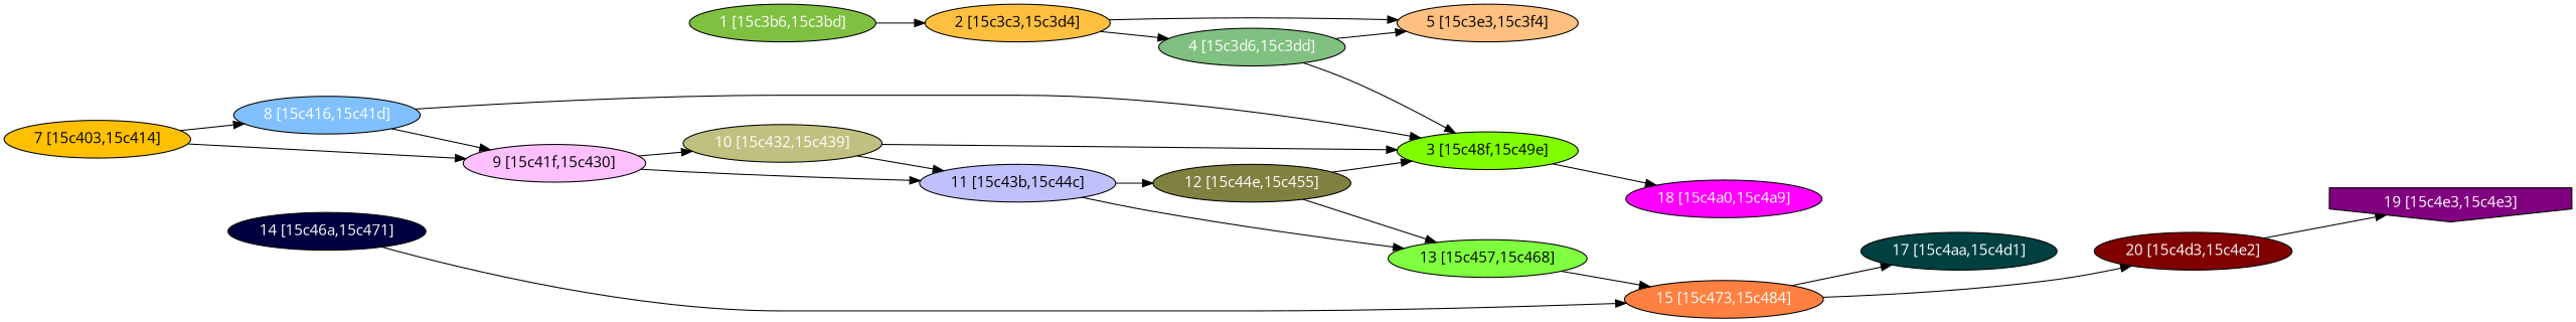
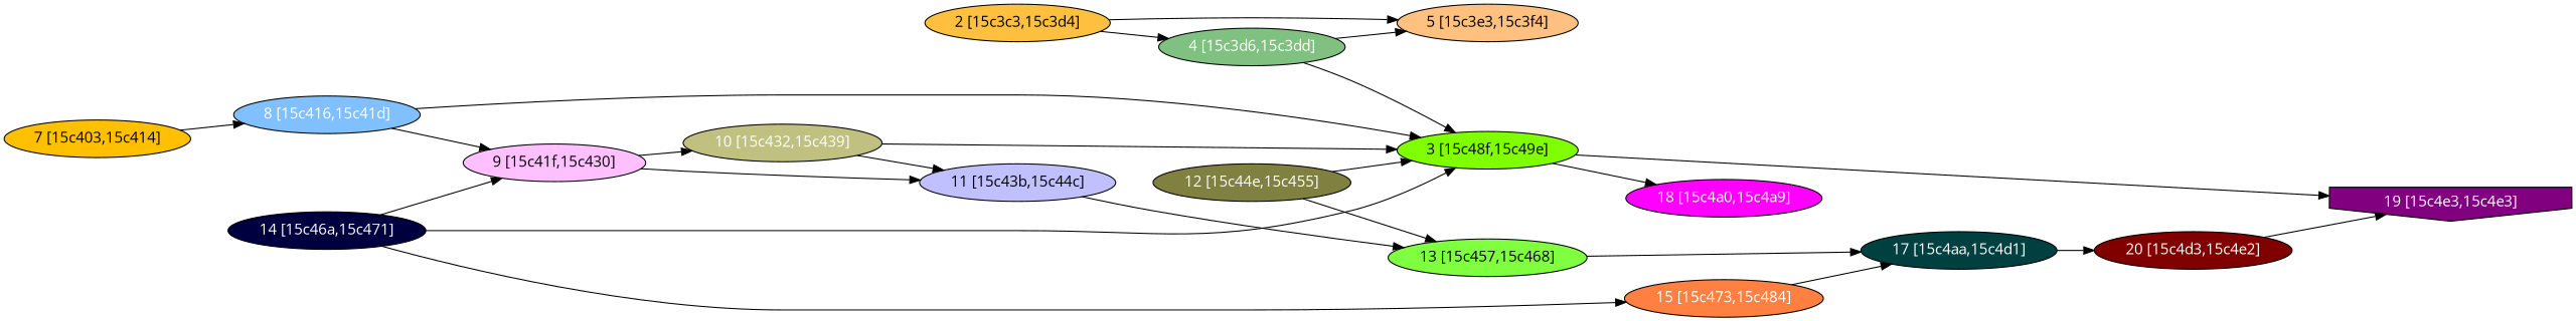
  digraph {
    fontname="Open Sans"
    rankdir=LR
    node [fontcolor="#ffffff" fontname="Open Sans" shape=oval style=filled]
    edge [fontname="Open Sans"]
-   n1 [fillcolor="#80C040" label="1 [15c3b6,15c3bd]"]
    n2 [fillcolor="#FFC040" fontcolor="#000000" label="2 [15c3c3,15c3d4]"]
    n3 [fillcolor="#80C080" label="4 [15c3d6,15c3dd]"]
    n4 [fillcolor="#FFC080" fontcolor="#000000" label="5 [15c3e3,15c3f4]"]
    n5 [fillcolor="#80FF00" fontcolor="#000000" label="3 [15c48f,15c49e]"]
    n6 [fillcolor="#FF00FF" label="18 [15c4a0,15c4a9]"]
    n7 [fillcolor="#800080" label="19 [15c4e3,15c4e3]" shape=invhouse]
    n8 [fillcolor="#FFC000" fontcolor="#000000" label="7 [15c403,15c414]"]
    n9 [fillcolor="#80C0FF" label="8 [15c416,15c41d]"]
    n10 [fillcolor="#FFC0FF" fontcolor="#000000" label="9 [15c41f,15c430]"]
    n11 [fillcolor="#C0C080" label="10 [15c432,15c439]"]
    n12 [fillcolor="#C0C0FF" fontcolor="#000000" label="11 [15c43b,15c44c]"]
    n13 [fillcolor="#808040" label="12 [15c44e,15c455]"]
    n14 [fillcolor="#80FF40" fontcolor="#000000" label="13 [15c457,15c468]"]
    n15 [fillcolor="#FF8040" label="15 [15c473,15c484]"]
    n16 [fillcolor="#000040" label="14 [15c46a,15c471]"]
    n17 [fillcolor="#004040" label="17 [15c4aa,15c4d1]"]
    n18 [fillcolor="#800000" label="20 [15c4d3,15c4e2]"]
-   n1 -> n2
    n2 -> n3
    n2 -> n4
    n3 -> n4
    n3 -> n5
    n5 -> n6
+   n5 -> n7
    n8 -> n9
-   n8 -> n10
+   n16 -> n10
    n9 -> n5
    n9 -> n10
    n10 -> n11
    n10 -> n12
    n11 -> n5
    n11 -> n12
-   n12 -> n13
    n12 -> n14
    n13 -> n5
    n13 -> n14
-   n14 -> n15
+   n14 -> n17
    n15 -> n17
+   n16 -> n5
    n16 -> n15
-   n15 -> n18
+   n17 -> n18
    n18 -> n7
  }
